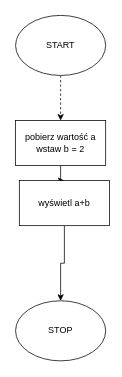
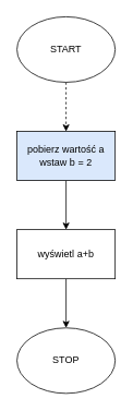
  <mxCell id="0" />
  <mxCell id="1" parent="0" />
  <mxCell id="2" style="edgeStyle=orthogonalEdgeStyle;rounded=0;orthogonalLoop=1;jettySize=auto;html=1;exitX=0.5;exitY=1;exitDx=0;exitDy=0;entryX=0.5;entryY=0;entryDx=0;entryDy=0;dashed=1;" edge="1" parent="1" source="3" target="5"><mxGeometry relative="1" as="geometry" /></mxCell>
  <mxCell id="3" value="START" style="ellipse;whiteSpace=wrap;html=1;" vertex="1" parent="1"><mxGeometry x="20" y="20" width="120" height="80" as="geometry" /></mxCell>
  <mxCell id="4" style="edgeStyle=orthogonalEdgeStyle;rounded=0;orthogonalLoop=1;jettySize=auto;html=1;" edge="1" parent="1" source="5" target="7"><mxGeometry relative="1" as="geometry" /></mxCell>
- <mxCell id="5" value="pobierz wartość a wstaw b = 2" style="rounded=0;whiteSpace=wrap;html=1;" vertex="1" parent="1"><mxGeometry x="20" y="160" width="120" height="60" as="geometry" /></mxCell>
+ <mxCell id="5" value="pobierz wartość a wstaw b = 2" style="rounded=0;whiteSpace=wrap;html=1;fillColor=#dae8fc;" vertex="1" parent="1"><mxGeometry x="20" y="160" width="120" height="60" as="geometry" /></mxCell>
  <mxCell id="6" style="edgeStyle=orthogonalEdgeStyle;rounded=0;orthogonalLoop=1;jettySize=auto;html=1;entryX=0.5;entryY=0;entryDx=0;entryDy=0;" edge="1" parent="1" source="7" target="8"><mxGeometry relative="1" as="geometry" /></mxCell>
- <mxCell id="7" value="wyświetl a+b" style="rounded=0;whiteSpace=wrap;html=1;" vertex="1" parent="1"><mxGeometry x="25" y="240" width="120" height="60" as="geometry" /></mxCell>
+ <mxCell id="7" value="wyświetl a+b" style="rounded=0;whiteSpace=wrap;html=1;" vertex="1" parent="1"><mxGeometry x="20" y="280" width="120" height="60" as="geometry" /></mxCell>
  <mxCell id="8" value="STOP" style="ellipse;whiteSpace=wrap;html=1;" vertex="1" parent="1"><mxGeometry x="20" y="400" width="120" height="80" as="geometry" /></mxCell>
